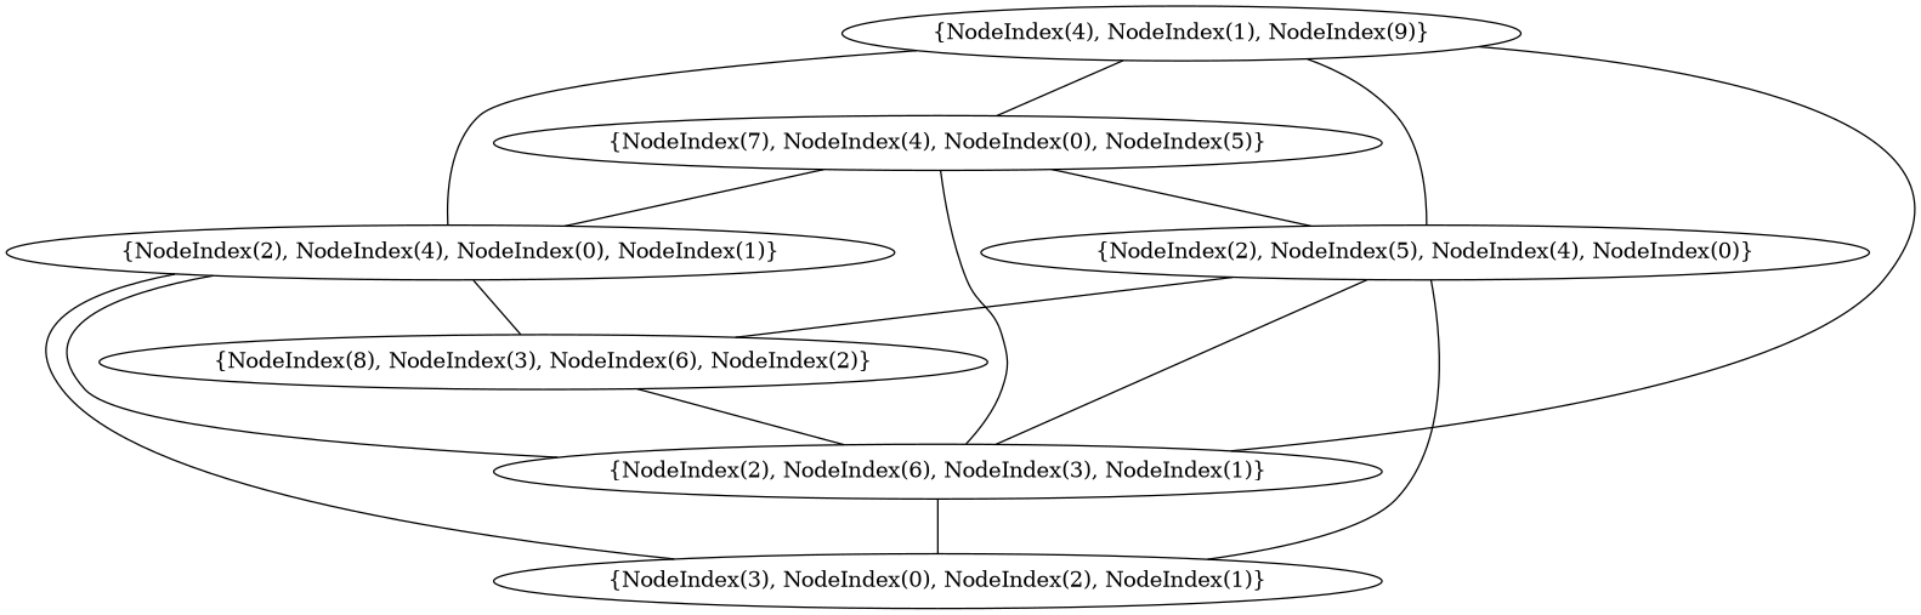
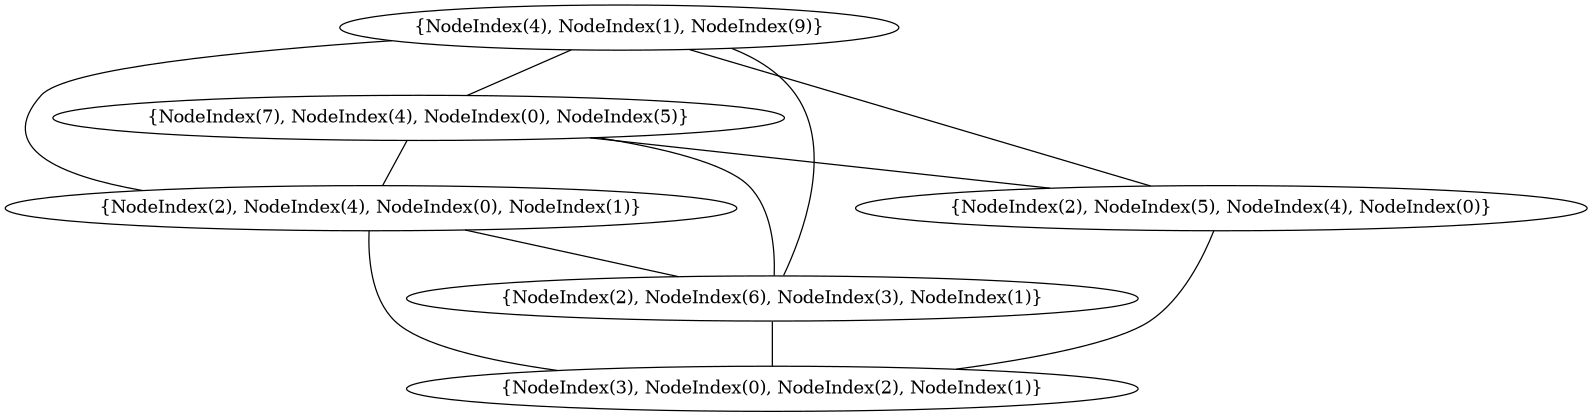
  graph {
    n1 [label="{NodeIndex(3), NodeIndex(0), NodeIndex(2), NodeIndex(1)}"]
    n2 [label="{NodeIndex(2), NodeIndex(6), NodeIndex(3), NodeIndex(1)}"]
-   n3 [label="{NodeIndex(8), NodeIndex(3), NodeIndex(6), NodeIndex(2)}"]
    n4 [label="{NodeIndex(2), NodeIndex(4), NodeIndex(0), NodeIndex(1)}"]
    n5 [label="{NodeIndex(2), NodeIndex(5), NodeIndex(4), NodeIndex(0)}"]
    n6 [label="{NodeIndex(7), NodeIndex(4), NodeIndex(0), NodeIndex(5)}"]
    n7 [label="{NodeIndex(4), NodeIndex(1), NodeIndex(9)}"]
    n2 -- n1
-   n3 -- n2
    n4 -- n1
    n4 -- n2
-   n4 -- n3
    n5 -- n1
-   n5 -- n2
-   n5 -- n3
    n6 -- n2
    n6 -- n4
    n6 -- n5
    n7 -- n2
    n7 -- n4
    n7 -- n5
    n7 -- n6
  }
